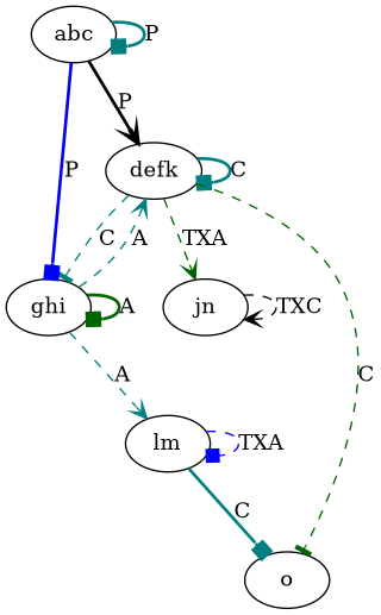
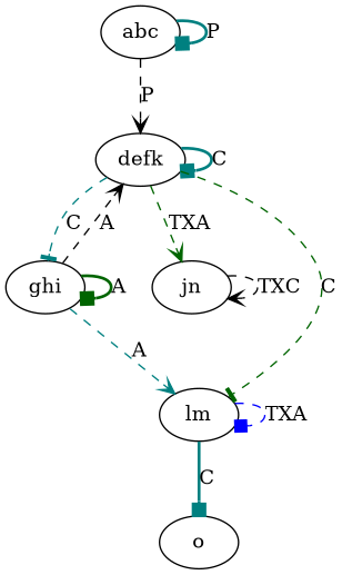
  digraph {
    edge [arrowhead=box color=teal style=dashed]
    jn
    ghi
    defk
    lm
    o
    abc
    jn -> jn [arrowhead=vee color=black label=TXC]
    ghi -> ghi [color=darkgreen label=A style=bold]
-   ghi -> defk [arrowhead=vee label=A]
+   ghi -> defk [arrowhead=vee color=black label=A]
    ghi -> lm [arrowhead=vee label=A]
    defk -> jn [arrowhead=vee color=darkgreen label=TXA]
    defk -> ghi [arrowhead=tee label=C]
    defk -> defk [label=C style=bold]
-   defk -> o [arrowhead=tee color=darkgreen label=C]
+   defk -> lm [arrowhead=tee color=darkgreen label=C]
    lm -> lm [color=blue label=TXA]
    lm -> o [label=C style=bold]
-   abc -> ghi [color=blue label=P style=bold]
-   abc -> defk [arrowhead=vee color=black label=P style=bold]
+   abc -> defk [arrowhead=vee color=black label=P]
    abc -> abc [label=P style=bold]
  }
